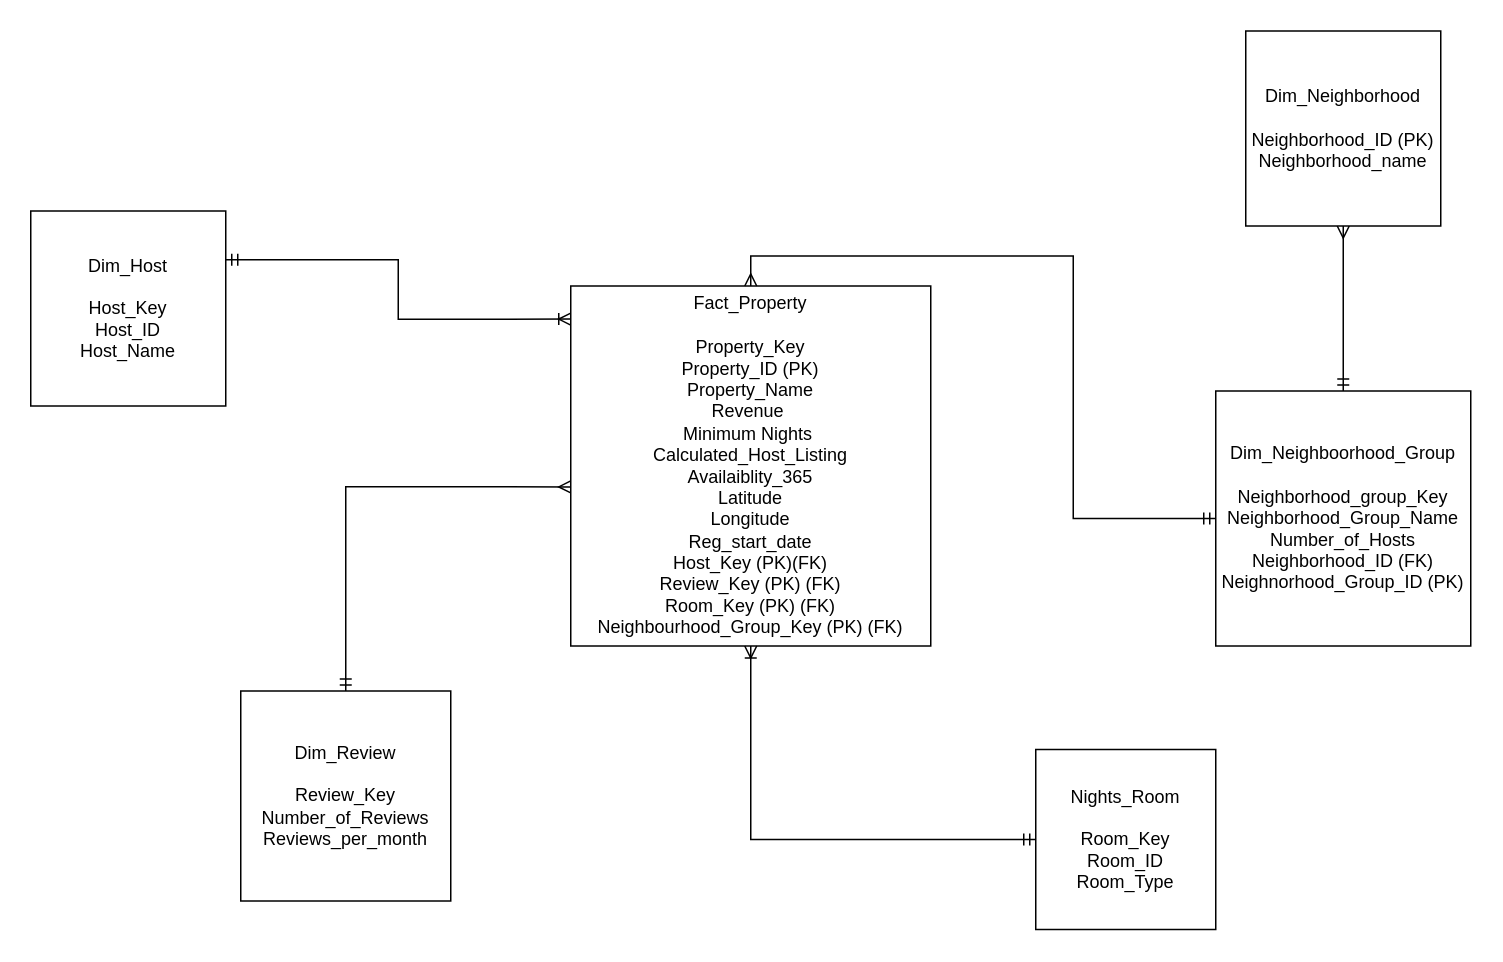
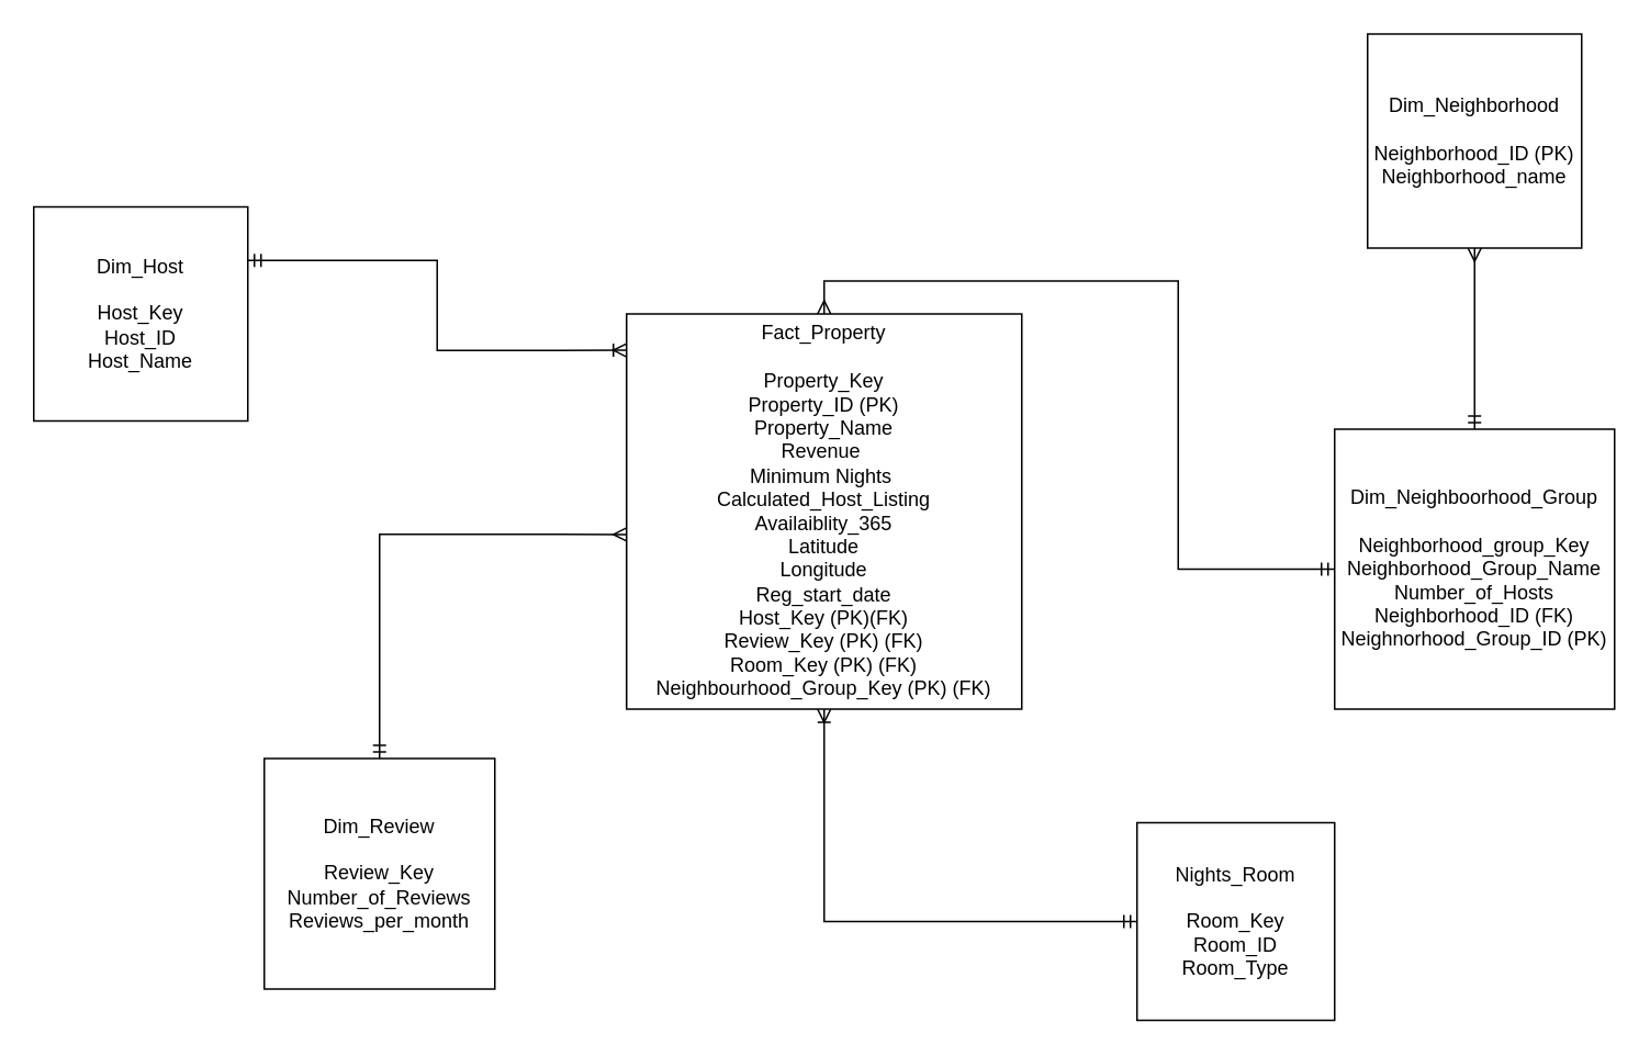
  <mxCell id="0" style=";html=1;" />
  <mxCell id="1" style=";html=1;" parent="0" />
  <mxCell id="2" style="edgeStyle=orthogonalEdgeStyle;rounded=0;orthogonalLoop=1;jettySize=auto;html=1;entryX=0;entryY=0.092;entryDx=0;entryDy=0;entryPerimeter=0;startArrow=ERmandOne;startFill=0;endArrow=ERoneToMany;endFill=0;exitX=1;exitY=0.25;exitDx=0;exitDy=0;" parent="1" source="5" target="3" edge="1"><mxGeometry relative="1" as="geometry"><mxPoint x="160" y="186" as="sourcePoint" /></mxGeometry></mxCell>
  <mxCell id="3" value="Fact_Property&lt;br&gt;&lt;br&gt;Property_Key&lt;br&gt;Property_ID (PK)&lt;br&gt;Property_Name&lt;br&gt;Revenue&amp;nbsp;&lt;br&gt;Minimum Nights&amp;nbsp;&lt;br&gt;Calculated_Host_Listing&lt;br&gt;Availaiblity_365&lt;br&gt;Latitude&lt;br&gt;Longitude&lt;br&gt;Reg_start_date&lt;br&gt;Host_Key (PK)(FK)&lt;br&gt;Review_Key (PK) (FK)&lt;br&gt;Room_Key (PK) (FK)&lt;br&gt;Neighbourhood_Group_Key (PK) (FK)" style="whiteSpace=wrap;html=1;aspect=fixed;" parent="1" vertex="1"><mxGeometry x="380" y="190" width="240" height="240" as="geometry" /></mxCell>
  <mxCell id="4" style="edgeStyle=orthogonalEdgeStyle;rounded=0;orthogonalLoop=1;jettySize=auto;html=1;entryX=0.5;entryY=0;entryDx=0;entryDy=0;startArrow=ERmandOne;startFill=0;endArrow=ERmany;endFill=0;" parent="1" source="10" target="3" edge="1"><mxGeometry relative="1" as="geometry"><mxPoint x="940" y="329" as="sourcePoint" /></mxGeometry></mxCell>
- <mxCell id="5" value="Dim_Host&lt;br&gt;&lt;br&gt;Host_Key&lt;br&gt;Host_ID&lt;br&gt;Host_Name" style="whiteSpace=wrap;html=1;aspect=fixed;strokeColor=#000000;" parent="1" vertex="1"><mxGeometry x="20" y="140" width="130" height="130" as="geometry" /></mxCell>
+ <mxCell id="5" value="Dim_Host&lt;br&gt;&lt;br&gt;Host_Key&lt;br&gt;Host_ID&lt;br&gt;Host_Name" style="whiteSpace=wrap;html=1;aspect=fixed;strokeColor=#000000;" parent="1" vertex="1"><mxGeometry x="20" y="125" width="130" height="130" as="geometry" /></mxCell>
  <mxCell id="6" style="edgeStyle=orthogonalEdgeStyle;rounded=0;orthogonalLoop=1;jettySize=auto;html=1;exitX=0.5;exitY=0;exitDx=0;exitDy=0;entryX=0;entryY=0.558;entryDx=0;entryDy=0;entryPerimeter=0;startArrow=ERmandOne;startFill=0;endArrow=ERmany;endFill=0;" parent="1" source="7" target="3" edge="1"><mxGeometry relative="1" as="geometry" /></mxCell>
  <mxCell id="7" value="Dim_Review&lt;br&gt;&lt;br&gt;Review_Key&lt;br&gt;Number_of_Reviews&lt;br&gt;Reviews_per_month&lt;br&gt;" style="whiteSpace=wrap;html=1;aspect=fixed;strokeColor=#000000;" parent="1" vertex="1"><mxGeometry x="160" y="460" width="140" height="140" as="geometry" /></mxCell>
  <mxCell id="8" style="edgeStyle=orthogonalEdgeStyle;rounded=0;orthogonalLoop=1;jettySize=auto;html=1;exitX=0;exitY=0.5;exitDx=0;exitDy=0;startArrow=ERmandOne;startFill=0;endArrow=ERoneToMany;endFill=0;" parent="1" source="9" target="3" edge="1"><mxGeometry relative="1" as="geometry" /></mxCell>
  <mxCell id="9" value="Nights_Room&lt;br&gt;&lt;br&gt;Room_Key&lt;br&gt;Room_ID&lt;br&gt;Room_Type&lt;br&gt;" style="whiteSpace=wrap;html=1;aspect=fixed;strokeColor=#000000;" parent="1" vertex="1"><mxGeometry x="690" y="499" width="120" height="120" as="geometry" /></mxCell>
  <mxCell id="10" value="Dim_Neighboorhood_Group&lt;br&gt;&lt;br&gt;Neighborhood_group_Key&lt;br&gt;Neighborhood_Group_Name&lt;br&gt;Number_of_Hosts&lt;br&gt;Neighborhood_ID (FK)&lt;br&gt;Neighnorhood_Group_ID (PK)&lt;br&gt;" style="whiteSpace=wrap;html=1;aspect=fixed;strokeColor=#000000;" parent="1" vertex="1"><mxGeometry x="810" y="260" width="170" height="170" as="geometry" /></mxCell>
  <mxCell id="11" style="edgeStyle=orthogonalEdgeStyle;rounded=0;orthogonalLoop=1;jettySize=auto;html=1;exitX=0.5;exitY=1;exitDx=0;exitDy=0;startArrow=ERmany;startFill=0;endArrow=ERmandOne;endFill=0;" parent="1" source="12" target="10" edge="1"><mxGeometry relative="1" as="geometry" /></mxCell>
  <mxCell id="12" value="Dim_Neighborhood&lt;br&gt;&lt;br&gt;Neighborhood_ID (PK)&lt;br&gt;Neighborhood_name" style="whiteSpace=wrap;html=1;aspect=fixed;strokeColor=#000000;" parent="1" vertex="1"><mxGeometry x="830" y="20" width="130" height="130" as="geometry" /></mxCell>
